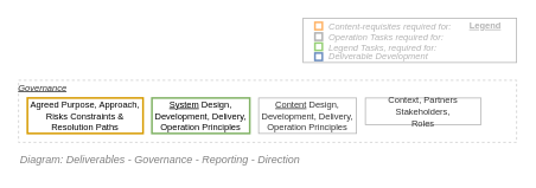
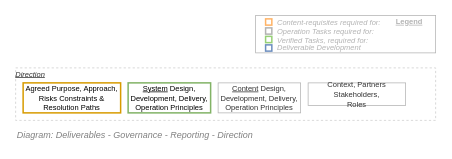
  <mxCell id="0" />
  <mxCell id="1" value="Diagram" parent="0" />
- <mxCell id="2" value="&lt;i&gt;&lt;u&gt;&lt;font style=&quot;font-size: 10px&quot;&gt;Governance&lt;/font&gt;&lt;/u&gt;&lt;/i&gt;" style="rounded=0;whiteSpace=wrap;html=1;shadow=0;glass=0;comic=0;strokeColor=#CCCCCC;fillColor=none;fontSize=11;align=left;fontColor=#333333;recursiveResize=0;container=1;collapsible=0;verticalAlign=top;absoluteArcSize=1;spacing=0;spacingTop=-3;dashed=1;arcSize=16;" vertex="1" parent="1"><mxGeometry x="20" y="90" width="560" height="70" as="geometry" /></mxCell>
+ <mxCell id="2" value="&lt;i&gt;&lt;u&gt;&lt;font style=&quot;font-size: 10px&quot;&gt;Direction&lt;/font&gt;&lt;/u&gt;&lt;/i&gt;" style="rounded=0;whiteSpace=wrap;html=1;shadow=0;glass=0;comic=0;strokeColor=#CCCCCC;fillColor=none;fontSize=11;align=left;fontColor=#333333;recursiveResize=0;container=1;collapsible=0;verticalAlign=top;absoluteArcSize=1;spacing=0;spacingTop=-3;dashed=1;arcSize=16;" vertex="1" parent="1"><mxGeometry x="20" y="90" width="560" height="70" as="geometry" /></mxCell>
  <mxCell id="3" value="&lt;font style=&quot;font-size: 10px&quot;&gt;Agreed Purpose, Approach, Risks Constraints &amp;amp; Resolution Paths&lt;/font&gt;" style="rounded=0;whiteSpace=wrap;html=1;shadow=0;glass=0;comic=0;strokeColor=#d79b00;fontSize=11;align=center;recursiveResize=0;container=1;collapsible=0;verticalAlign=middle;fillColor=none;strokeWidth=2;" vertex="1" parent="2"><mxGeometry x="10" y="20" width="130" height="40" as="geometry" /></mxCell>
  <mxCell id="4" value="&lt;font style=&quot;font-size: 10px&quot;&gt;&lt;u&gt;System&lt;/u&gt; Design, Development, Delivery,&lt;br&gt;Operation Principles&lt;/font&gt;" style="rounded=0;whiteSpace=wrap;html=1;shadow=0;glass=0;comic=0;strokeColor=#82b366;fontSize=11;align=center;recursiveResize=0;container=1;collapsible=0;verticalAlign=middle;fillColor=none;strokeWidth=2;" vertex="1" parent="2"><mxGeometry x="150" y="20" width="110" height="40" as="geometry" /></mxCell>
  <mxCell id="5" value="&lt;font style=&quot;font-size: 10px&quot;&gt;&lt;u&gt;Content&lt;/u&gt; Design, Development, Delivery, Operation Principles&lt;/font&gt;" style="rounded=0;whiteSpace=wrap;html=1;shadow=0;glass=0;comic=0;strokeColor=#B3B3B3;fillColor=none;fontSize=11;align=center;fontColor=#333333;recursiveResize=0;container=1;collapsible=0;verticalAlign=middle;" vertex="1" parent="2"><mxGeometry x="270" y="20" width="110" height="40" as="geometry" /></mxCell>
  <mxCell id="6" value="&lt;span style=&quot;font-size: 10px&quot;&gt;Context, Partners Stakeholders, &lt;br&gt;Roles&lt;/span&gt;" style="rounded=0;whiteSpace=wrap;html=1;shadow=0;glass=0;comic=0;strokeColor=#B3B3B3;fillColor=none;fontSize=11;align=center;fontColor=#333333;recursiveResize=0;container=1;collapsible=0;verticalAlign=middle;" vertex="1" parent="2"><mxGeometry x="390" y="20" width="130" height="30" as="geometry" /></mxCell>
  <mxCell id="7" value="&lt;font style=&quot;font-size: 12px&quot;&gt;Diagram: Deliverables - Governance - Reporting - Direction&lt;br style=&quot;font-size: 12px&quot;&gt;&lt;/font&gt;" style="text;strokeColor=none;fillColor=none;html=1;fontSize=12;fontStyle=2;verticalAlign=middle;align=left;shadow=0;glass=0;comic=0;opacity=30;fontColor=#808080;rounded=0;" vertex="1" parent="1"><mxGeometry x="20" y="170" width="520" height="20" as="geometry" /></mxCell>
  <mxCell id="8" value="Legend" parent="0" />
  <mxCell id="9" value="" style="rounded=0;whiteSpace=wrap;html=1;fontSize=10;align=left;container=1;collapsible=0;fontColor=#B3B3B3;strokeColor=#B3B3B3;" vertex="1" parent="8"><mxGeometry x="340" y="20" width="240" height="50" as="geometry" /></mxCell>
  <mxCell id="10" value="" style="whiteSpace=wrap;html=1;aspect=fixed;fillColor=none;fontSize=10;align=left;fontStyle=2;strokeWidth=2;strokeColor=#FFB366;" vertex="1" parent="9"><mxGeometry x="13.294" y="4.667" width="8.333" height="8.333" as="geometry" /></mxCell>
  <mxCell id="11" value="" style="whiteSpace=wrap;html=1;aspect=fixed;fillColor=none;fontSize=10;align=left;fontStyle=2;strokeWidth=2;strokeColor=#97D077;" vertex="1" parent="9"><mxGeometry x="13.294" y="28" width="8.333" height="8.333" as="geometry" /></mxCell>
  <mxCell id="12" value="" style="whiteSpace=wrap;html=1;aspect=fixed;strokeColor=#6c8ebf;fontSize=10;align=left;fontStyle=2;strokeWidth=2;fillColor=none;" vertex="1" parent="9"><mxGeometry x="13.294" y="39.333" width="8.333" height="8.333" as="geometry" /></mxCell>
  <mxCell id="13" value="Content-requisites required for:" style="text;html=1;strokeColor=none;fillColor=none;align=left;verticalAlign=middle;whiteSpace=wrap;rounded=0;fontSize=10;fontStyle=2;fontColor=#B3B3B3;" vertex="1" parent="9"><mxGeometry x="26.595" y="4.667" width="213.405" height="8.333" as="geometry" /></mxCell>
- <mxCell id="14" value="Legend Tasks, required for:" style="text;html=1;strokeColor=none;fillColor=none;align=left;verticalAlign=middle;whiteSpace=wrap;rounded=0;fontSize=10;fontStyle=2;fontColor=#B3B3B3;" vertex="1" parent="9"><mxGeometry x="26.59" y="30" width="213.41" height="6.33" as="geometry" /></mxCell>
+ <mxCell id="14" value="Verified Tasks, required for:" style="text;html=1;strokeColor=none;fillColor=none;align=left;verticalAlign=middle;whiteSpace=wrap;rounded=0;fontSize=10;fontStyle=2;fontColor=#B3B3B3;" vertex="1" parent="9"><mxGeometry x="26.59" y="30" width="213.41" height="6.33" as="geometry" /></mxCell>
  <mxCell id="15" value="Deliverable Development" style="text;html=1;strokeColor=none;fillColor=none;align=left;verticalAlign=middle;whiteSpace=wrap;rounded=0;fontSize=10;fontStyle=2;fontColor=#B3B3B3;" vertex="1" parent="9"><mxGeometry x="26.595" y="39.333" width="213.405" height="8.333" as="geometry" /></mxCell>
  <mxCell id="16" value="Legend" style="text;html=1;strokeColor=none;fillColor=none;align=center;verticalAlign=middle;whiteSpace=wrap;rounded=0;fontSize=10;fontStyle=5;fontColor=#B3B3B3;" vertex="1" parent="9"><mxGeometry x="180" width="50" height="16.67" as="geometry" /></mxCell>
  <mxCell id="17" value="" style="whiteSpace=wrap;html=1;aspect=fixed;fontSize=10;align=left;fontStyle=2;strokeWidth=2;fontColor=#333333;fillColor=none;strokeColor=#B3B3B3;" vertex="1" parent="9"><mxGeometry x="13.294" y="16.667" width="8.333" height="8.333" as="geometry" /></mxCell>
  <mxCell id="18" value="Operation Tasks required for:" style="text;html=1;strokeColor=none;fillColor=none;align=left;verticalAlign=middle;whiteSpace=wrap;rounded=0;fontSize=10;fontStyle=2;fontColor=#B3B3B3;" vertex="1" parent="9"><mxGeometry x="26.595" y="16.667" width="213.405" height="8.333" as="geometry" /></mxCell>
  <mxCell id="19" value="Title/Diagram" parent="0" />
